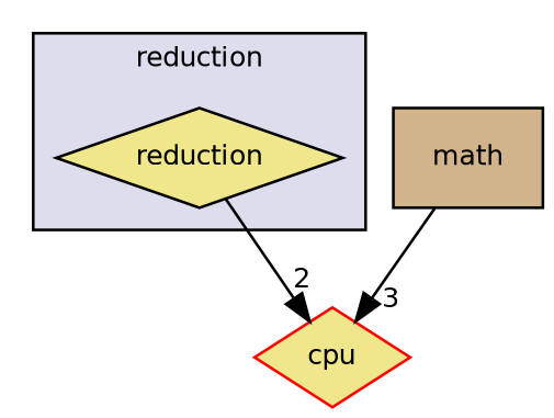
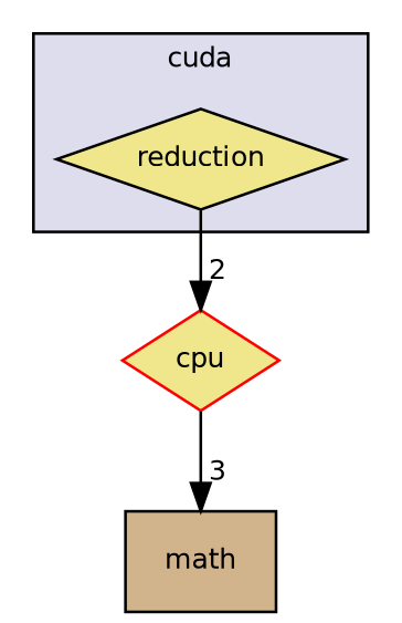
  digraph {
    compound=true
    node [fillcolor=khaki fontname=Helvetica fontsize=10 shape=diamond style=filled]
    edge [labeldistance=1.5 labelfontname=Helvetica labelfontsize=10]
    n1 [label=reduction pencolor=black]
    n2 [color=red label=cpu]
    n3 [fillcolor=tan label=math shape=box]
    subgraph cluster_1 {
      bgcolor="#ddddee"
      fontname=Helvetica
      fontsize=10
-     label=reduction
+     label=cuda
      pencolor=black
      n1
    }
    n1 -> n2 [headlabel=2]
-   n3 -> n2 [headlabel=3]
+   n2 -> n3 [headlabel=3]
  }
